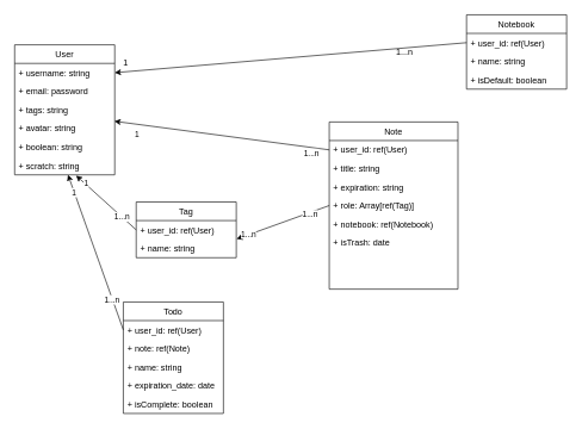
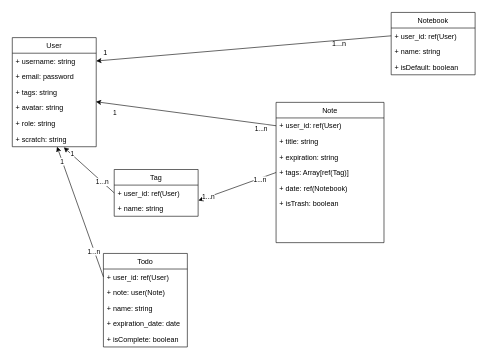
  <mxCell id="0" />
  <mxCell id="1" parent="0" />
  <mxCell id="2" value="User" style="swimlane;fontStyle=0;childLayout=stackLayout;horizontal=1;startSize=26;fillColor=none;horizontalStack=0;resizeParent=1;resizeParentMax=0;resizeLast=0;collapsible=1;marginBottom=0;labelBorderColor=none;" vertex="1" parent="1"><mxGeometry x="20" y="62" width="140" height="182" as="geometry" /></mxCell>
  <mxCell id="3" value="+ username: string&#10;&#10;" style="text;strokeColor=none;fillColor=none;align=left;verticalAlign=top;spacingLeft=4;spacingRight=4;overflow=hidden;rotatable=0;points=[[0,0.5],[1,0.5]];portConstraint=eastwest;labelBorderColor=none;" vertex="1" parent="2"><mxGeometry y="26" width="140" height="26" as="geometry" /></mxCell>
  <mxCell id="4" value="+ email: password" style="text;strokeColor=none;fillColor=none;align=left;verticalAlign=top;spacingLeft=4;spacingRight=4;overflow=hidden;rotatable=0;points=[[0,0.5],[1,0.5]];portConstraint=eastwest;labelBorderColor=none;" vertex="1" parent="2"><mxGeometry y="52" width="140" height="26" as="geometry" /></mxCell>
  <mxCell id="5" value="+ tags: string" style="text;strokeColor=none;fillColor=none;align=left;verticalAlign=top;spacingLeft=4;spacingRight=4;overflow=hidden;rotatable=0;points=[[0,0.5],[1,0.5]];portConstraint=eastwest;labelBorderColor=none;" vertex="1" parent="2"><mxGeometry y="78" width="140" height="26" as="geometry" /></mxCell>
  <mxCell id="6" value="+ avatar: string" style="text;strokeColor=none;fillColor=none;align=left;verticalAlign=top;spacingLeft=4;spacingRight=4;overflow=hidden;rotatable=0;points=[[0,0.5],[1,0.5]];portConstraint=eastwest;labelBorderColor=none;" vertex="1" parent="2"><mxGeometry y="104" width="140" height="26" as="geometry" /></mxCell>
- <mxCell id="7" value="+ boolean: string&#10;" style="text;strokeColor=none;fillColor=none;align=left;verticalAlign=top;spacingLeft=4;spacingRight=4;overflow=hidden;rotatable=0;points=[[0,0.5],[1,0.5]];portConstraint=eastwest;labelBorderColor=none;" vertex="1" parent="2"><mxGeometry y="130" width="140" height="26" as="geometry" /></mxCell>
+ <mxCell id="7" value="+ role: string&#10;" style="text;strokeColor=none;fillColor=none;align=left;verticalAlign=top;spacingLeft=4;spacingRight=4;overflow=hidden;rotatable=0;points=[[0,0.5],[1,0.5]];portConstraint=eastwest;labelBorderColor=none;" vertex="1" parent="2"><mxGeometry y="130" width="140" height="26" as="geometry" /></mxCell>
  <mxCell id="8" value="+ scratch: string" style="text;strokeColor=none;fillColor=none;align=left;verticalAlign=top;spacingLeft=4;spacingRight=4;overflow=hidden;rotatable=0;points=[[0,0.5],[1,0.5]];portConstraint=eastwest;labelBorderColor=none;" vertex="1" parent="2"><mxGeometry y="156" width="140" height="26" as="geometry" /></mxCell>
  <mxCell id="9" value="Note" style="swimlane;fontStyle=0;childLayout=stackLayout;horizontal=1;startSize=26;fillColor=none;horizontalStack=0;resizeParent=1;resizeParentMax=0;resizeLast=0;collapsible=1;marginBottom=0;labelBorderColor=none;" vertex="1" parent="1"><mxGeometry x="460" y="170" width="180" height="234" as="geometry" /></mxCell>
  <mxCell id="10" value="+ user_id: ref(User)" style="text;strokeColor=none;fillColor=none;align=left;verticalAlign=top;spacingLeft=4;spacingRight=4;overflow=hidden;rotatable=0;points=[[0,0.5],[1,0.5]];portConstraint=eastwest;labelBorderColor=none;" vertex="1" parent="9"><mxGeometry y="26" width="180" height="26" as="geometry" /></mxCell>
  <mxCell id="11" value="+ title: string" style="text;strokeColor=none;fillColor=none;align=left;verticalAlign=top;spacingLeft=4;spacingRight=4;overflow=hidden;rotatable=0;points=[[0,0.5],[1,0.5]];portConstraint=eastwest;labelBorderColor=none;" vertex="1" parent="9"><mxGeometry y="52" width="180" height="26" as="geometry" /></mxCell>
  <mxCell id="12" value="+ expiration: string" style="text;strokeColor=none;fillColor=none;align=left;verticalAlign=top;spacingLeft=4;spacingRight=4;overflow=hidden;rotatable=0;points=[[0,0.5],[1,0.5]];portConstraint=eastwest;labelBorderColor=none;" vertex="1" parent="9"><mxGeometry y="78" width="180" height="26" as="geometry" /></mxCell>
- <mxCell id="13" value="+ role: Array[ref(Tag)]" style="text;strokeColor=none;fillColor=none;align=left;verticalAlign=top;spacingLeft=4;spacingRight=4;overflow=hidden;rotatable=0;points=[[0,0.5],[1,0.5]];portConstraint=eastwest;labelBorderColor=none;" vertex="1" parent="9"><mxGeometry y="104" width="180" height="26" as="geometry" /></mxCell>
- <mxCell id="14" value="+ notebook: ref(Notebook)" style="text;strokeColor=none;fillColor=none;align=left;verticalAlign=top;spacingLeft=4;spacingRight=4;overflow=hidden;rotatable=0;points=[[0,0.5],[1,0.5]];portConstraint=eastwest;labelBorderColor=none;" vertex="1" parent="9"><mxGeometry y="130" width="180" height="26" as="geometry" /></mxCell>
- <mxCell id="15" value="+ isTrash: date&#10;" style="text;strokeColor=none;fillColor=none;align=left;verticalAlign=top;spacingLeft=4;spacingRight=4;overflow=hidden;rotatable=0;points=[[0,0.5],[1,0.5]];portConstraint=eastwest;labelBorderColor=none;" vertex="1" parent="9"><mxGeometry y="156" width="180" height="26" as="geometry" /></mxCell>
+ <mxCell id="13" value="+ tags: Array[ref(Tag)]" style="text;strokeColor=none;fillColor=none;align=left;verticalAlign=top;spacingLeft=4;spacingRight=4;overflow=hidden;rotatable=0;points=[[0,0.5],[1,0.5]];portConstraint=eastwest;labelBorderColor=none;" vertex="1" parent="9"><mxGeometry y="104" width="180" height="26" as="geometry" /></mxCell>
+ <mxCell id="14" value="+ date: ref(Notebook)" style="text;strokeColor=none;fillColor=none;align=left;verticalAlign=top;spacingLeft=4;spacingRight=4;overflow=hidden;rotatable=0;points=[[0,0.5],[1,0.5]];portConstraint=eastwest;labelBorderColor=none;" vertex="1" parent="9"><mxGeometry y="130" width="180" height="26" as="geometry" /></mxCell>
+ <mxCell id="15" value="+ isTrash: boolean&#10;" style="text;strokeColor=none;fillColor=none;align=left;verticalAlign=top;spacingLeft=4;spacingRight=4;overflow=hidden;rotatable=0;points=[[0,0.5],[1,0.5]];portConstraint=eastwest;labelBorderColor=none;" vertex="1" parent="9"><mxGeometry y="156" width="180" height="26" as="geometry" /></mxCell>
  <mxCell id="16" style="text;strokeColor=none;fillColor=none;align=left;verticalAlign=top;spacingLeft=4;spacingRight=4;overflow=hidden;rotatable=0;points=[[0,0.5],[1,0.5]];portConstraint=eastwest;labelBorderColor=none;" vertex="1" parent="9"><mxGeometry y="182" width="180" height="26" as="geometry" /></mxCell>
  <mxCell id="17" style="text;strokeColor=none;fillColor=none;align=left;verticalAlign=top;spacingLeft=4;spacingRight=4;overflow=hidden;rotatable=0;points=[[0,0.5],[1,0.5]];portConstraint=eastwest;labelBorderColor=none;" vertex="1" parent="9"><mxGeometry y="208" width="180" height="26" as="geometry" /></mxCell>
  <mxCell id="18" style="edgeStyle=none;rounded=0;orthogonalLoop=1;jettySize=auto;html=1;exitX=0;exitY=0.5;exitDx=0;exitDy=0;entryX=0.997;entryY=0.115;entryDx=0;entryDy=0;entryPerimeter=0;" edge="1" parent="1" source="10" target="6"><mxGeometry relative="1" as="geometry"><mxPoint x="170" y="172" as="targetPoint" /></mxGeometry></mxCell>
  <mxCell id="19" value="1" style="edgeLabel;html=1;align=center;verticalAlign=middle;resizable=0;points=[];" vertex="1" connectable="0" parent="18"><mxGeometry x="0.747" y="4" relative="1" as="geometry"><mxPoint x="-6" y="10" as="offset" /></mxGeometry></mxCell>
  <mxCell id="20" value="1...n" style="edgeLabel;html=1;align=center;verticalAlign=middle;resizable=0;points=[];" vertex="1" connectable="0" parent="18"><mxGeometry x="-0.835" y="3" relative="1" as="geometry"><mxPoint y="5" as="offset" /></mxGeometry></mxCell>
  <mxCell id="21" value="Notebook" style="swimlane;fontStyle=0;childLayout=stackLayout;horizontal=1;startSize=26;fillColor=none;horizontalStack=0;resizeParent=1;resizeParentMax=0;resizeLast=0;collapsible=1;marginBottom=0;labelBorderColor=none;" vertex="1" parent="1"><mxGeometry x="652" y="20" width="140" height="104" as="geometry" /></mxCell>
  <mxCell id="22" value="+ user_id: ref(User)" style="text;strokeColor=none;fillColor=none;align=left;verticalAlign=top;spacingLeft=4;spacingRight=4;overflow=hidden;rotatable=0;points=[[0,0.5],[1,0.5]];portConstraint=eastwest;labelBorderColor=none;" vertex="1" parent="21"><mxGeometry y="26" width="140" height="26" as="geometry" /></mxCell>
  <mxCell id="23" value="+ name: string" style="text;strokeColor=none;fillColor=none;align=left;verticalAlign=top;spacingLeft=4;spacingRight=4;overflow=hidden;rotatable=0;points=[[0,0.5],[1,0.5]];portConstraint=eastwest;labelBorderColor=none;" vertex="1" parent="21"><mxGeometry y="52" width="140" height="26" as="geometry" /></mxCell>
  <mxCell id="24" value="+ isDefault: boolean" style="text;strokeColor=none;fillColor=none;align=left;verticalAlign=top;spacingLeft=4;spacingRight=4;overflow=hidden;rotatable=0;points=[[0,0.5],[1,0.5]];portConstraint=eastwest;labelBorderColor=none;" vertex="1" parent="21"><mxGeometry y="78" width="140" height="26" as="geometry" /></mxCell>
  <mxCell id="25" style="edgeStyle=none;rounded=0;orthogonalLoop=1;jettySize=auto;html=1;exitX=0;exitY=0.5;exitDx=0;exitDy=0;entryX=1;entryY=0.5;entryDx=0;entryDy=0;" edge="1" parent="1" source="22" target="3"><mxGeometry relative="1" as="geometry" /></mxCell>
  <mxCell id="26" value="1" style="text;html=1;align=center;verticalAlign=middle;resizable=0;points=[];autosize=1;strokeColor=none;fillColor=none;" vertex="1" parent="1"><mxGeometry x="160" y="72" width="30" height="30" as="geometry" /></mxCell>
  <mxCell id="27" value="1...n" style="text;html=1;align=center;verticalAlign=middle;resizable=0;points=[];autosize=1;strokeColor=none;fillColor=none;" vertex="1" parent="1"><mxGeometry x="540" y="57" width="50" height="30" as="geometry" /></mxCell>
  <mxCell id="28" value="Tag" style="swimlane;fontStyle=0;childLayout=stackLayout;horizontal=1;startSize=26;fillColor=none;horizontalStack=0;resizeParent=1;resizeParentMax=0;resizeLast=0;collapsible=1;marginBottom=0;labelBorderColor=none;" vertex="1" parent="1"><mxGeometry x="190" y="282" width="140" height="78" as="geometry" /></mxCell>
  <mxCell id="29" value="+ user_id: ref(User)" style="text;strokeColor=none;fillColor=none;align=left;verticalAlign=top;spacingLeft=4;spacingRight=4;overflow=hidden;rotatable=0;points=[[0,0.5],[1,0.5]];portConstraint=eastwest;labelBorderColor=none;" vertex="1" parent="28"><mxGeometry y="26" width="140" height="26" as="geometry" /></mxCell>
  <mxCell id="30" value="+ name: string" style="text;strokeColor=none;fillColor=none;align=left;verticalAlign=top;spacingLeft=4;spacingRight=4;overflow=hidden;rotatable=0;points=[[0,0.5],[1,0.5]];portConstraint=eastwest;labelBorderColor=none;" vertex="1" parent="28"><mxGeometry y="52" width="140" height="26" as="geometry" /></mxCell>
  <mxCell id="31" style="edgeStyle=none;rounded=0;orthogonalLoop=1;jettySize=auto;html=1;exitX=0;exitY=0.5;exitDx=0;exitDy=0;entryX=1.003;entryY=-0.008;entryDx=0;entryDy=0;entryPerimeter=0;" edge="1" parent="1" source="13" target="30"><mxGeometry relative="1" as="geometry" /></mxCell>
  <mxCell id="32" value="1...n" style="edgeLabel;html=1;align=center;verticalAlign=middle;resizable=0;points=[];" vertex="1" connectable="0" parent="31"><mxGeometry x="0.749" y="-1" relative="1" as="geometry"><mxPoint as="offset" /></mxGeometry></mxCell>
  <mxCell id="33" value="1...n" style="edgeLabel;html=1;align=center;verticalAlign=middle;resizable=0;points=[];" vertex="1" connectable="0" parent="31"><mxGeometry x="-0.571" y="2" relative="1" as="geometry"><mxPoint as="offset" /></mxGeometry></mxCell>
  <mxCell id="34" style="edgeStyle=none;rounded=0;orthogonalLoop=1;jettySize=auto;html=1;exitX=0;exitY=0.5;exitDx=0;exitDy=0;entryX=0.614;entryY=1.038;entryDx=0;entryDy=0;entryPerimeter=0;" edge="1" parent="1" source="29" target="8"><mxGeometry relative="1" as="geometry" /></mxCell>
  <mxCell id="35" value="1" style="edgeLabel;html=1;align=center;verticalAlign=middle;resizable=0;points=[];" vertex="1" connectable="0" parent="34"><mxGeometry x="0.714" y="-1" relative="1" as="geometry"><mxPoint x="1" as="offset" /></mxGeometry></mxCell>
  <mxCell id="36" value="1...n" style="edgeLabel;html=1;align=center;verticalAlign=middle;resizable=0;points=[];" vertex="1" connectable="0" parent="34"><mxGeometry x="-0.497" relative="1" as="geometry"><mxPoint as="offset" /></mxGeometry></mxCell>
  <mxCell id="37" value="Todo" style="swimlane;fontStyle=0;childLayout=stackLayout;horizontal=1;startSize=26;fillColor=none;horizontalStack=0;resizeParent=1;resizeParentMax=0;resizeLast=0;collapsible=1;marginBottom=0;labelBorderColor=none;" vertex="1" parent="1"><mxGeometry x="172" y="422" width="140" height="156" as="geometry" /></mxCell>
  <mxCell id="38" value="+ user_id: ref(User)" style="text;strokeColor=none;fillColor=none;align=left;verticalAlign=top;spacingLeft=4;spacingRight=4;overflow=hidden;rotatable=0;points=[[0,0.5],[1,0.5]];portConstraint=eastwest;labelBorderColor=none;" vertex="1" parent="37"><mxGeometry y="26" width="140" height="26" as="geometry" /></mxCell>
- <mxCell id="39" value="+ note: ref(Note)" style="text;strokeColor=none;fillColor=none;align=left;verticalAlign=top;spacingLeft=4;spacingRight=4;overflow=hidden;rotatable=0;points=[[0,0.5],[1,0.5]];portConstraint=eastwest;labelBorderColor=none;" vertex="1" parent="37"><mxGeometry y="52" width="140" height="26" as="geometry" /></mxCell>
+ <mxCell id="39" value="+ note: user(Note)" style="text;strokeColor=none;fillColor=none;align=left;verticalAlign=top;spacingLeft=4;spacingRight=4;overflow=hidden;rotatable=0;points=[[0,0.5],[1,0.5]];portConstraint=eastwest;labelBorderColor=none;" vertex="1" parent="37"><mxGeometry y="52" width="140" height="26" as="geometry" /></mxCell>
  <mxCell id="40" value="+ name: string" style="text;strokeColor=none;fillColor=none;align=left;verticalAlign=top;spacingLeft=4;spacingRight=4;overflow=hidden;rotatable=0;points=[[0,0.5],[1,0.5]];portConstraint=eastwest;labelBorderColor=none;" vertex="1" parent="37"><mxGeometry y="78" width="140" height="26" as="geometry" /></mxCell>
  <mxCell id="41" value="+ expiration_date: date" style="text;strokeColor=none;fillColor=none;align=left;verticalAlign=top;spacingLeft=4;spacingRight=4;overflow=hidden;rotatable=0;points=[[0,0.5],[1,0.5]];portConstraint=eastwest;labelBorderColor=none;" vertex="1" parent="37"><mxGeometry y="104" width="140" height="26" as="geometry" /></mxCell>
  <mxCell id="42" value="+ isComplete: boolean" style="text;strokeColor=none;fillColor=none;align=left;verticalAlign=top;spacingLeft=4;spacingRight=4;overflow=hidden;rotatable=0;points=[[0,0.5],[1,0.5]];portConstraint=eastwest;labelBorderColor=none;" vertex="1" parent="37"><mxGeometry y="130" width="140" height="26" as="geometry" /></mxCell>
  <mxCell id="43" style="edgeStyle=none;rounded=0;orthogonalLoop=1;jettySize=auto;html=1;exitX=0;exitY=0.5;exitDx=0;exitDy=0;" edge="1" parent="1" source="38" target="8"><mxGeometry relative="1" as="geometry" /></mxCell>
  <mxCell id="44" value="1" style="edgeLabel;html=1;align=center;verticalAlign=middle;resizable=0;points=[];" vertex="1" connectable="0" parent="43"><mxGeometry x="0.784" y="1" relative="1" as="geometry"><mxPoint as="offset" /></mxGeometry></mxCell>
  <mxCell id="45" value="1...n" style="edgeLabel;html=1;align=center;verticalAlign=middle;resizable=0;points=[];" vertex="1" connectable="0" parent="43"><mxGeometry x="-0.605" y="1" relative="1" as="geometry"><mxPoint as="offset" /></mxGeometry></mxCell>
